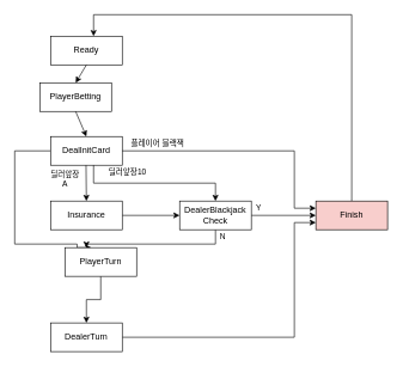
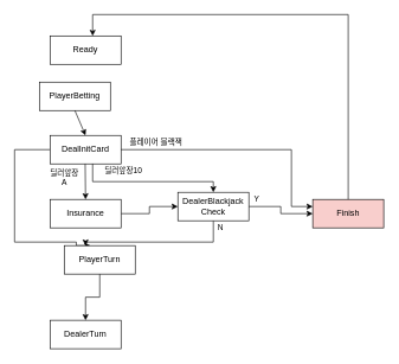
  <mxCell id="0" />
  <mxCell id="1" parent="0" />
  <mxCell id="2" value="Ready" style="whiteSpace=wrap;html=1;align=center;" parent="1" vertex="1"><mxGeometry x="70" y="50" width="100" height="40" as="geometry" /></mxCell>
  <mxCell id="3" value="PlayerBetting" style="whiteSpace=wrap;html=1;align=center;" parent="1" vertex="1"><mxGeometry x="55" y="115" width="100" height="40" as="geometry" /></mxCell>
  <mxCell id="4" style="edgeStyle=orthogonalEdgeStyle;rounded=0;orthogonalLoop=1;jettySize=auto;html=1;exitX=0;exitY=0.5;exitDx=0;exitDy=0;entryX=0.37;entryY=0;entryDx=0;entryDy=0;entryPerimeter=0;" parent="1" source="5" target="14" edge="1"><mxGeometry relative="1" as="geometry"><mxPoint x="80" y="270" as="sourcePoint" /><Array as="points"><mxPoint x="20" y="210" /><mxPoint x="20" y="340" /><mxPoint x="107" y="340" /></Array><mxPoint x="80" y="360" as="targetPoint" /></mxGeometry></mxCell>
  <mxCell id="5" value="DealInitCard" style="whiteSpace=wrap;html=1;align=center;" parent="1" vertex="1"><mxGeometry x="70" y="190" width="100" height="40" as="geometry" /></mxCell>
  <mxCell id="6" value="Y" style="edgeStyle=orthogonalEdgeStyle;rounded=0;orthogonalLoop=1;jettySize=auto;html=1;entryX=0;entryY=0.5;entryDx=0;entryDy=0;" parent="1" source="8" target="10" edge="1"><mxGeometry x="-0.778" y="10" relative="1" as="geometry"><mxPoint as="offset" /></mxGeometry></mxCell>
  <mxCell id="7" value="N" style="edgeStyle=orthogonalEdgeStyle;rounded=0;orthogonalLoop=1;jettySize=auto;html=1;" parent="1" source="8" target="14" edge="1"><mxGeometry x="-0.913" y="10" relative="1" as="geometry"><Array as="points"><mxPoint x="300" y="340" /><mxPoint x="120" y="340" /></Array><mxPoint as="offset" /></mxGeometry></mxCell>
- <mxCell id="8" value="DealerBlackjack&lt;br&gt;Check" style="whiteSpace=wrap;html=1;align=center;" parent="1" vertex="1"><mxGeometry x="250" y="280" width="100" height="40" as="geometry" /></mxCell>
+ <mxCell id="8" value="DealerBlackjack&lt;br&gt;Check" style="whiteSpace=wrap;html=1;align=center;" parent="1" vertex="1"><mxGeometry x="250" y="270" width="100" height="40" as="geometry" /></mxCell>
  <mxCell id="9" style="edgeStyle=orthogonalEdgeStyle;rounded=0;orthogonalLoop=1;jettySize=auto;html=1;exitX=0.5;exitY=0;exitDx=0;exitDy=0;" parent="1" source="10" target="2" edge="1"><mxGeometry relative="1" as="geometry"><Array as="points"><mxPoint x="490" y="20" /><mxPoint x="130" y="20" /></Array><mxPoint x="490" y="265" as="sourcePoint" /><mxPoint x="145" y="35" as="targetPoint" /></mxGeometry></mxCell>
  <mxCell id="10" value="Finish" style="whiteSpace=wrap;html=1;align=center;fillColor=#f8cecc;" parent="1" vertex="1"><mxGeometry x="440" y="280" width="100" height="40" as="geometry" /></mxCell>
  <mxCell id="11" style="edgeStyle=orthogonalEdgeStyle;rounded=0;orthogonalLoop=1;jettySize=auto;html=1;entryX=0;entryY=0.5;entryDx=0;entryDy=0;" parent="1" source="12" target="8" edge="1"><mxGeometry relative="1" as="geometry" /></mxCell>
  <mxCell id="12" value="Insurance" style="whiteSpace=wrap;html=1;align=center;" parent="1" vertex="1"><mxGeometry x="70" y="280" width="100" height="40" as="geometry" /></mxCell>
  <mxCell id="13" style="edgeStyle=orthogonalEdgeStyle;rounded=0;orthogonalLoop=1;jettySize=auto;html=1;entryX=0.5;entryY=0;entryDx=0;entryDy=0;" parent="1" source="14" target="16" edge="1"><mxGeometry relative="1" as="geometry" /></mxCell>
  <mxCell id="14" value="PlayerTurn" style="whiteSpace=wrap;html=1;align=center;" parent="1" vertex="1"><mxGeometry x="90" y="345" width="100" height="40" as="geometry" /></mxCell>
- <mxCell id="15" style="edgeStyle=orthogonalEdgeStyle;rounded=0;orthogonalLoop=1;jettySize=auto;html=1;entryX=0;entryY=0.75;entryDx=0;entryDy=0;" parent="1" source="16" target="10" edge="1"><mxGeometry relative="1" as="geometry"><Array as="points"><mxPoint x="410" y="470" /><mxPoint x="410" y="310" /></Array></mxGeometry></mxCell>
  <mxCell id="16" value="DealerTurn" style="whiteSpace=wrap;html=1;align=center;" parent="1" vertex="1"><mxGeometry x="70" y="450" width="100" height="40" as="geometry" /></mxCell>
- <mxCell id="17" value="" style="endArrow=classic;html=1;rounded=0;exitX=0.5;exitY=1;exitDx=0;exitDy=0;entryX=0.5;entryY=0;entryDx=0;entryDy=0;" parent="1" source="2" target="3" edge="1"><mxGeometry width="50" height="50" relative="1" as="geometry"><mxPoint x="240" y="290" as="sourcePoint" /><mxPoint x="290" y="240" as="targetPoint" /></mxGeometry></mxCell>
  <mxCell id="18" value="" style="endArrow=classic;html=1;rounded=0;exitX=0.5;exitY=1;exitDx=0;exitDy=0;entryX=0.5;entryY=0;entryDx=0;entryDy=0;" parent="1" source="3" target="5" edge="1"><mxGeometry width="50" height="50" relative="1" as="geometry"><mxPoint x="119.5" y="150" as="sourcePoint" /><mxPoint x="119.5" y="180" as="targetPoint" /></mxGeometry></mxCell>
  <mxCell id="19" value="딜러앞장&lt;br&gt;A" style="endArrow=classic;html=1;rounded=0;exitX=0.5;exitY=1;exitDx=0;exitDy=0;entryX=0.5;entryY=0;entryDx=0;entryDy=0;edgeStyle=orthogonalEdgeStyle;" parent="1" target="12" edge="1"><mxGeometry x="-0.212" y="-30" width="50" height="50" relative="1" as="geometry"><mxPoint x="119.5" y="230" as="sourcePoint" /><mxPoint x="119.5" y="260" as="targetPoint" /><mxPoint as="offset" /></mxGeometry></mxCell>
  <mxCell id="20" value="딜러앞장10" style="endArrow=classic;html=1;rounded=0;entryX=0.5;entryY=0;entryDx=0;entryDy=0;edgeStyle=orthogonalEdgeStyle;" parent="1" target="8" edge="1"><mxGeometry x="-0.348" y="15" width="50" height="50" relative="1" as="geometry"><mxPoint x="130" y="230" as="sourcePoint" /><mxPoint x="160" y="290" as="targetPoint" /><mxPoint as="offset" /><Array as="points"><mxPoint x="130" y="230" /><mxPoint x="130" y="255" /><mxPoint x="300" y="255" /></Array></mxGeometry></mxCell>
  <mxCell id="21" value="플레이어 블랙잭" style="endArrow=classic;html=1;rounded=0;exitX=1;exitY=0.5;exitDx=0;exitDy=0;entryX=0;entryY=0.25;entryDx=0;entryDy=0;edgeStyle=orthogonalEdgeStyle;" parent="1" source="5" target="10" edge="1"><mxGeometry x="-0.722" y="10" width="50" height="50" relative="1" as="geometry"><mxPoint x="190" y="215" as="sourcePoint" /><mxPoint x="400" y="265" as="targetPoint" /><Array as="points"><mxPoint x="410" y="210" /><mxPoint x="410" y="290" /></Array><mxPoint as="offset" /></mxGeometry></mxCell>
